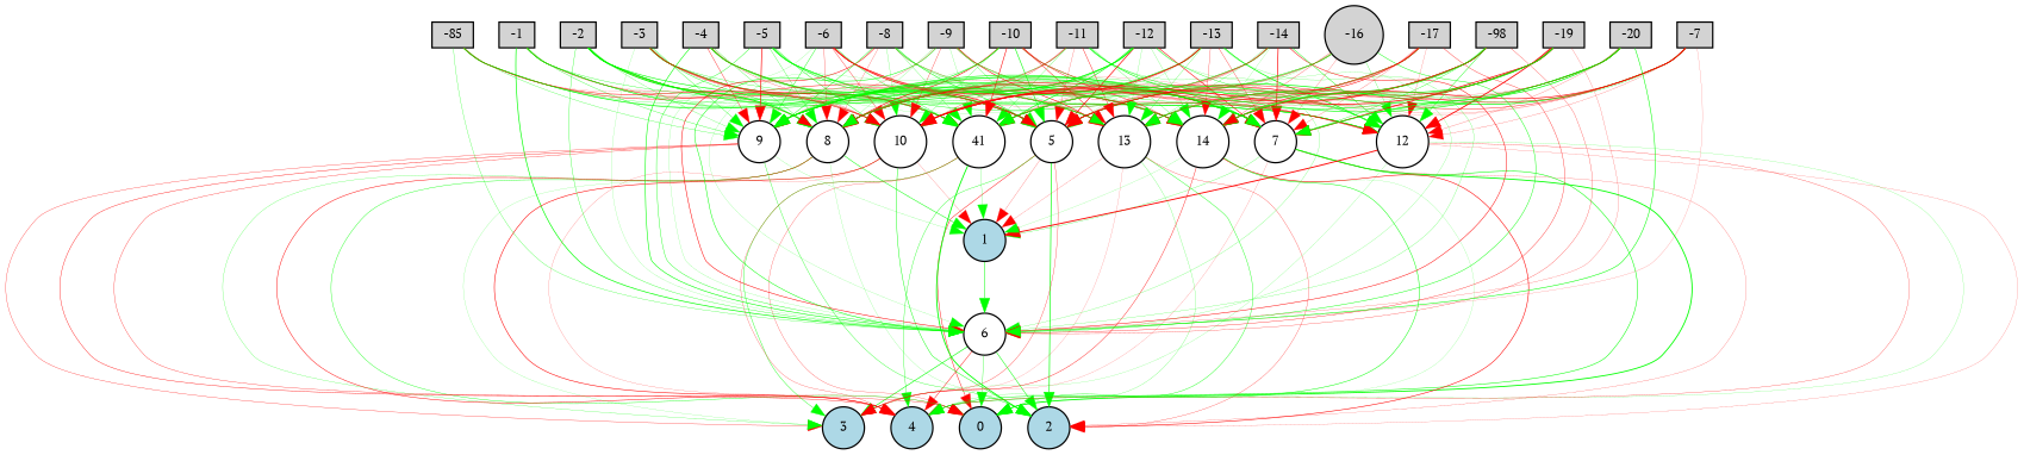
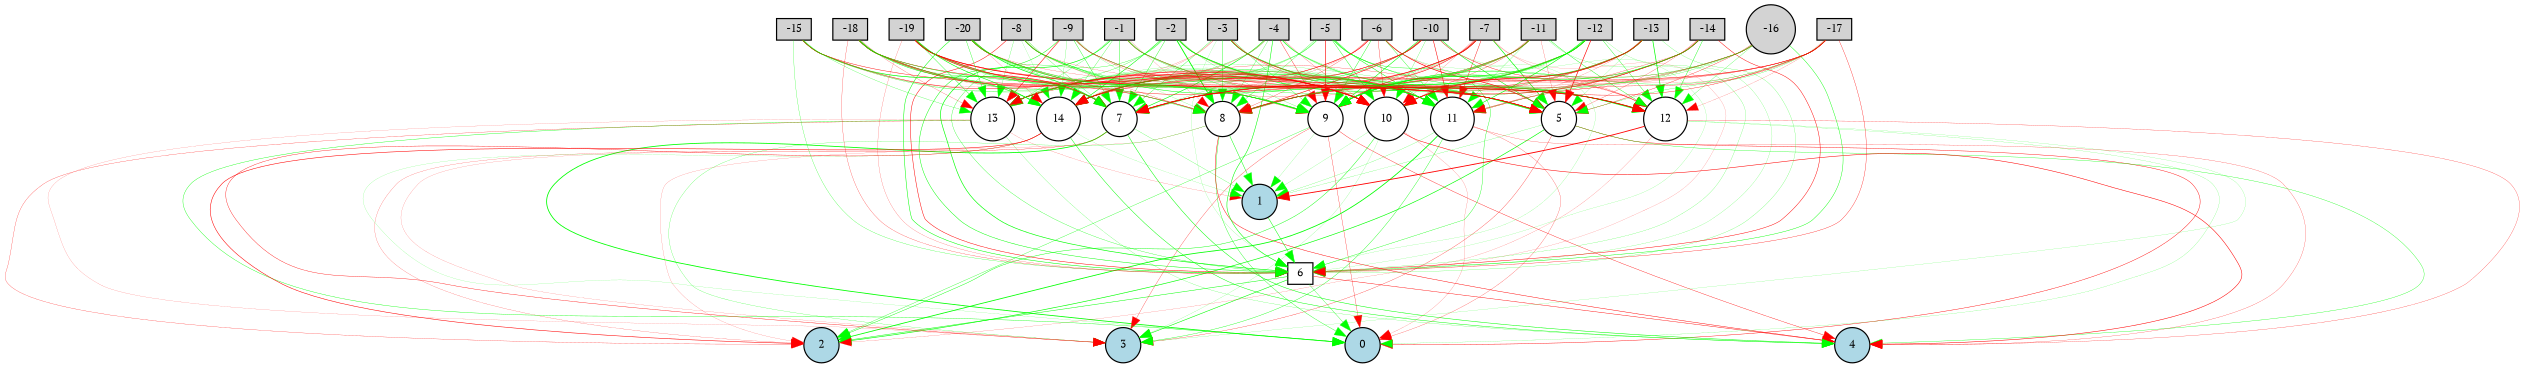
  digraph {
    fontname="PT Serif"
    node [fillcolor=lightgray fontname="PT Serif" fontsize=9 shape=box style=filled]
    edge [color=green fontname="PT Serif" style=solid]
    -1 [height=0.2 width=0.2]
    5 [fillcolor=white height=0.2 shape=circle width=0.2]
-   6 [fillcolor=white height=0.2 shape=circle width=0.2]
+   6 [fillcolor=white height=0.2 width=0.2]
    7 [fillcolor=white height=0.2 shape=circle width=0.2]
    8 [fillcolor=white height=0.2 shape=circle width=0.2]
    9 [fillcolor=white height=0.2 shape=circle width=0.2]
    10 [fillcolor=white height=0.2 shape=circle width=0.2]
-   11 [fillcolor=white height=0.2 shape=circle width=0.2 label=41]
+   11 [fillcolor=white height=0.2 shape=circle width=0.2]
    12 [fillcolor=white height=0.2 shape=circle width=0.2]
    13 [fillcolor=white height=0.2 shape=circle width=0.2]
    14 [fillcolor=white height=0.2 shape=circle width=0.2]
    0 [fillcolor=lightblue height=0.2 shape=circle width=0.2]
    1 [fillcolor=lightblue height=0.2 shape=circle width=0.2]
    2 [fillcolor=lightblue height=0.2 shape=circle width=0.2]
    3 [fillcolor=lightblue height=0.2 shape=circle width=0.2]
    4 [fillcolor=lightblue height=0.2 shape=circle width=0.2]
    -2 [height=0.2 width=0.2]
    -3 [height=0.2 width=0.2]
    -4 [height=0.2 width=0.2]
    -5 [height=0.2 width=0.2]
    -6 [height=0.2 width=0.2]
    -7 [height=0.2 width=0.2]
    -8 [height=0.2 width=0.2]
    -9 [height=0.2 width=0.2]
    -10 [height=0.2 width=0.2]
    -11 [height=0.2 width=0.2]
    -12 [height=0.2 width=0.2]
    -13 [height=0.2 width=0.2]
    -14 [height=0.2 width=0.2]
-   -15 [height=0.2 width=0.2 label=-85]
+   -15 [height=0.2 width=0.2]
    -16 [height=0.2 shape=circle width=0.2]
    -17 [height=0.2 width=0.2]
-   -18 [height=0.2 width=0.2 label=-98]
+   -18 [height=0.2 width=0.2]
    -19 [height=0.2 width=0.2]
    -20 [height=0.2 width=0.2]
    -1 -> 5 [color=red penwidth=0.28071345306438267]
    -1 -> 6 [penwidth=0.5358226151707595]
    -1 -> 7 [penwidth=0.32516988569738947]
    -1 -> 8 [color=red penwidth=0.10378888452011006]
    -1 -> 9 [penwidth=0.24388691347124963]
    -1 -> 10 [penwidth=0.12600461605327415]
    -1 -> 11 [color=red penwidth=0.16762712935524382]
    -1 -> 12 [penwidth=0.2615111623036911]
    -1 -> 13 [penwidth=0.20315569909366743]
    -1 -> 14 [penwidth=0.22025990335280893]
    5 -> 0 [color=red penwidth=0.3478507010151462]
-   5 -> 1 [color=red penwidth=0.1505872015360164]
+   5 -> 1 [penwidth=0.1505872015360164]
    5 -> 2 [penwidth=0.5289056191189802]
    5 -> 3 [color=red penwidth=0.2274508898290415]
    5 -> 4 [penwidth=0.273733091596426]
    6 -> 0 [penwidth=0.2569132512579916]
    6 -> 2 [penwidth=0.39516300184389186]
    6 -> 3 [penwidth=0.4601353224065393]
    6 -> 4 [color=red penwidth=0.34805560243888745]
    7 -> 0 [penwidth=0.6837340763568218]
    7 -> 1 [penwidth=0.18441156261093772]
    7 -> 2 [color=red penwidth=0.1444426162471674]
    7 -> 3 [color=red penwidth=0.10772777178056508]
    7 -> 4 [penwidth=0.4165029485444507]
    8 -> 0 [penwidth=0.29783680907493926]
    8 -> 1 [penwidth=0.38383663775901267]
-   8 -> 2 [penwidth=0.11215359990205737]
+   8 -> 2 [color=red penwidth=0.11215359990205737]
    8 -> 3 [penwidth=0.176300585630631]
    8 -> 4 [color=red penwidth=0.3738890364052635]
    9 -> 0 [color=red penwidth=0.23767585626286705]
    9 -> 1 [penwidth=0.1159442746341664]
    9 -> 2 [penwidth=0.26557735182290787]
    9 -> 3 [color=red penwidth=0.22303064916315035]
    9 -> 4 [color=red penwidth=0.29990572916417757]
    10 -> 0 [color=red penwidth=0.1250671579698378]
-   10 -> 1 [color=red penwidth=0.1264433442238558]
+   10 -> 1 [penwidth=0.1264433442238558]
    10 -> 2 [penwidth=0.35590103896192316]
    10 -> 3 [penwidth=0.11052714569081959]
    10 -> 4 [color=red penwidth=0.4343983013467909]
    11 -> 0 [color=red penwidth=0.18623626390452552]
    11 -> 1 [penwidth=0.16050334280019135]
    11 -> 2 [penwidth=0.6809284115578303]
    11 -> 3 [penwidth=0.3016464452690593]
    11 -> 4 [color=red penwidth=0.18164338721804335]
    12 -> 0 [penwidth=0.12672774387566382]
    12 -> 1 [color=red penwidth=0.7300704136273443]
    12 -> 2 [color=red penwidth=0.121214621109098]
    12 -> 3 [penwidth=0.11308085963688234]
    12 -> 4 [color=red penwidth=0.19780234484139353]
    13 -> 0 [penwidth=0.30936152760575425]
    13 -> 1 [color=red penwidth=0.12450944549565444]
    13 -> 2 [color=red penwidth=0.19892041829737406]
    13 -> 3 [color=red penwidth=0.10634305761333468]
    13 -> 4 [penwidth=0.15876402983600418]
    14 -> 0 [penwidth=0.10536387068588925]
    14 -> 1 [penwidth=0.10491499453338778]
    14 -> 2 [color=red penwidth=0.4432624756425688]
    14 -> 3 [color=red penwidth=0.30484441119002137]
    14 -> 4 [penwidth=0.3853116862799524]
    1 -> 6 [penwidth=0.39192725888619195]
    -2 -> 5 [color=red penwidth=0.14793453259491302]
    -2 -> 6 [penwidth=0.2555558455224347]
    -2 -> 7 [penwidth=0.3053538991808077]
    -2 -> 8 [penwidth=0.7443848730192355]
    -2 -> 9 [penwidth=0.17873321101890696]
    -2 -> 10 [color=red penwidth=0.1828848276026948]
    -2 -> 11 [penwidth=0.4664829692132604]
    -2 -> 12 [penwidth=0.4774356199147285]
    -2 -> 13 [penwidth=0.2432514400103498]
    -2 -> 14 [penwidth=0.4637403018165158]
    -3 -> 5 [penwidth=0.4319984415653254]
    -3 -> 6 [penwidth=0.10851561855485818]
    -3 -> 7 [penwidth=0.25815713150997044]
    -3 -> 8 [penwidth=0.32016803070731226]
    -3 -> 9 [penwidth=0.2526809655285921]
    -3 -> 10 [color=red penwidth=0.274118536743855]
    -3 -> 11 [color=red penwidth=0.48682731314718486]
    -3 -> 12 [penwidth=0.2468429958753588]
    -3 -> 13 [color=red penwidth=0.1381697882256105]
    -3 -> 14 [color=red penwidth=0.12674554312827185]
    -4 -> 5 [penwidth=0.4092907790923602]
    -4 -> 6 [penwidth=0.4522935235670592]
    -4 -> 7 [penwidth=0.5079140557114921]
    -4 -> 8 [penwidth=0.21731124976088811]
    -4 -> 9 [color=red penwidth=0.28804789922122265]
    -4 -> 10 [color=red penwidth=0.1732698150031533]
    -4 -> 11 [penwidth=0.18434926166739013]
    -4 -> 12 [penwidth=0.10988897044721407]
    -4 -> 13 [penwidth=0.22567974429235543]
    -4 -> 14 [color=red penwidth=0.16882869597596395]
    -5 -> 5 [penwidth=0.20331379259153737]
    -5 -> 6 [penwidth=0.3014055392819398]
    -5 -> 7 [penwidth=0.17324666821411716]
    -5 -> 8 [penwidth=0.22628734685370536]
    -5 -> 9 [color=red penwidth=0.5144528243612535]
    -5 -> 10 [penwidth=0.32647593404954983]
    -5 -> 11 [penwidth=0.40069762714632173]
    -5 -> 12 [penwidth=0.335650717014723]
    -5 -> 13 [penwidth=0.15471344689997696]
    -5 -> 14 [penwidth=0.18643040273864264]
    -6 -> 5 [color=red penwidth=0.5721933397674392]
    -6 -> 6 [penwidth=0.11475452462764144]
    -6 -> 7 [color=red penwidth=0.13578869963506862]
    -6 -> 8 [color=red penwidth=0.20998360852519432]
    -6 -> 9 [penwidth=0.32027476586387404]
    -6 -> 10 [color=red penwidth=0.25591012089103726]
    -6 -> 11 [penwidth=0.28855009047169256]
    -6 -> 12 [color=red penwidth=0.14484213946657382]
    -6 -> 13 [color=red penwidth=0.23477867030925764]
    -6 -> 14 [color=red penwidth=0.376677304503627]
    -7 -> 5 [penwidth=0.555301031377251]
    -7 -> 6 [color=red penwidth=0.1056346385409347]
    -7 -> 7 [penwidth=0.23378545039745544]
    -7 -> 8 [color=red penwidth=0.10324433966815381]
+   -7 -> 9 [color=red penwidth=0.46257156697627244]
    -7 -> 10 [color=red penwidth=0.13650208025430194]
    -7 -> 11 [color=red penwidth=0.3378378866239208]
    -7 -> 12 [color=red penwidth=0.14211996217880687]
    -7 -> 13 [color=red penwidth=0.3610379596290014]
    -7 -> 14 [color=red penwidth=0.5125958827514334]
    -8 -> 5 [penwidth=0.41236163109188406]
    -8 -> 6 [color=red penwidth=0.4091960948485731]
    -8 -> 7 [penwidth=0.20968272789586417]
    -8 -> 8 [color=red penwidth=0.16638768844315577]
    -8 -> 9 [penwidth=0.3308975672038568]
    -8 -> 10 [penwidth=0.1566944514956534]
    -8 -> 11 [penwidth=0.17288204453257916]
    -8 -> 12 [color=red penwidth=0.14214827926390783]
    -8 -> 13 [penwidth=0.1801280377237562]
    -8 -> 14 [penwidth=0.11124103343145592]
    -9 -> 5 [penwidth=0.20431533343560343]
    -9 -> 6 [penwidth=0.3911981662201315]
    -9 -> 7 [penwidth=0.30759970312761087]
    -9 -> 8 [penwidth=0.13937660103175517]
    -9 -> 9 [color=red penwidth=0.16250948244121327]
    -9 -> 10 [color=red penwidth=0.2325833544875565]
    -9 -> 11 [penwidth=0.1337585139625608]
    -9 -> 12 [color=red penwidth=0.1680721873917207]
    -9 -> 13 [color=red penwidth=0.44493855198866394]
    -9 -> 14 [penwidth=0.16922753390621043]
    -10 -> 5 [penwidth=0.45648553538243775]
    -10 -> 6 [penwidth=0.11033336664126274]
    -10 -> 7 [penwidth=0.3065900606572405]
    -10 -> 8 [color=red penwidth=0.4654035698107125]
    -10 -> 9 [penwidth=0.4646131537216973]
    -10 -> 10 [penwidth=0.18191062270107428]
    -10 -> 11 [color=red penwidth=0.4463583993474859]
    -10 -> 12 [color=red penwidth=0.31914162650585876]
    -10 -> 13 [color=red penwidth=0.33784205357025565]
    -10 -> 14 [color=red penwidth=0.32675363332370944]
    -11 -> 5 [color=red penwidth=0.16322209081066638]
    -11 -> 6 [penwidth=0.15363359962298884]
    -11 -> 7 [penwidth=0.4564855415394834]
    -11 -> 8 [color=red penwidth=0.3636559977019296]
    -11 -> 9 [penwidth=0.1985006845097399]
    -11 -> 10 [color=red penwidth=0.20336445890242016]
    -11 -> 11 [penwidth=0.17617083453054153]
    -11 -> 12 [penwidth=0.325896098626433]
    -11 -> 13 [color=red penwidth=0.3153972741781186]
    -11 -> 14 [penwidth=0.19271341833783523]
    -12 -> 5 [color=red penwidth=0.5382198633714432]
    -12 -> 6 [penwidth=0.13229064886195738]
    -12 -> 7 [color=red penwidth=0.4382989198027353]
    -12 -> 8 [penwidth=0.6040957120757608]
    -12 -> 9 [penwidth=0.3854742777971616]
    -12 -> 10 [penwidth=0.2770682505926096]
    -12 -> 11 [penwidth=0.5099601989138807]
    -12 -> 12 [penwidth=0.2967026483225495]
    -12 -> 13 [penwidth=0.14010606350601612]
    -12 -> 14 [penwidth=0.1521818318136835]
    -13 -> 5 [penwidth=0.11539066843379697]
    -13 -> 6 [penwidth=0.1637613343799733]
    -13 -> 7 [color=red penwidth=0.23991835706638862]
    -13 -> 8 [color=red penwidth=0.17545407493260795]
    -13 -> 9 [penwidth=0.5305494699904025]
    -13 -> 10 [color=red penwidth=0.6114548366892648]
    -13 -> 11 [color=red penwidth=0.11904072430537707]
    -13 -> 12 [penwidth=0.5806278935089495]
    -13 -> 13 [penwidth=0.18167804620479355]
    -13 -> 14 [color=red penwidth=0.2084940852450462]
    -14 -> 5 [color=red penwidth=0.18829454352205227]
    -14 -> 6 [color=red penwidth=0.386169665725865]
    -14 -> 7 [color=red penwidth=0.5365139236838674]
    -14 -> 8 [color=red penwidth=0.2113114053105191]
    -14 -> 9 [penwidth=0.424570394769061]
    -14 -> 10 [color=red penwidth=0.1552874122300329]
    -14 -> 11 [color=red penwidth=0.19407019209142645]
    -14 -> 12 [penwidth=0.3259745217177572]
    -14 -> 13 [penwidth=0.1592032976239533]
    -14 -> 14 [penwidth=0.10638220148718783]
    -15 -> 5 [color=red penwidth=0.36453571819368713]
    -15 -> 6 [penwidth=0.2107161651658639]
    -15 -> 7 [penwidth=0.5258343134092353]
    -15 -> 8 [color=red penwidth=0.10451271083244255]
    -15 -> 9 [penwidth=0.21209239794981619]
    -15 -> 10 [color=red penwidth=0.38853053372955426]
    -15 -> 11 [penwidth=0.12686124209702554]
    -15 -> 13 [penwidth=0.20397683474395437]
    -15 -> 14 [penwidth=0.11472012070540324]
    -16 -> 5 [color=red penwidth=0.2632527082985918]
    -16 -> 6 [penwidth=0.354104458875238]
    -16 -> 7 [color=red penwidth=0.1509540712544634]
    -16 -> 8 [penwidth=0.15386267926990335]
    -16 -> 9 [penwidth=0.28231337978449467]
    -16 -> 10 [color=red penwidth=0.11575359868263703]
    -16 -> 11 [penwidth=0.19662959368222307]
    -16 -> 12 [penwidth=0.19139951955841905]
    -16 -> 13 [penwidth=0.1460086583258431]
    -16 -> 14 [color=red penwidth=0.20112989947852078]
    -17 -> 5 [penwidth=0.19849036454163463]
    -17 -> 6 [color=red penwidth=0.2692562946373525]
    -17 -> 7 [color=red penwidth=0.15864982232721303]
    -17 -> 8 [color=red penwidth=0.2982502437255967]
    -17 -> 9 [penwidth=0.2552578168756342]
    -17 -> 10 [color=red penwidth=0.10635707228213107]
    -17 -> 11 [color=red penwidth=0.25640099530703614]
    -17 -> 12 [color=red penwidth=0.12784698281280288]
    -17 -> 13 [color=red penwidth=0.24166604478451534]
    -17 -> 14 [color=red penwidth=0.42930124669043745]
    -18 -> 5 [color=red penwidth=0.3827789790130143]
    -18 -> 6 [color=red penwidth=0.1961864345844313]
    -18 -> 7 [penwidth=0.26838409915769623]
    -18 -> 8 [color=red penwidth=0.3872839282189442]
    -18 -> 9 [color=red penwidth=0.13273736336169467]
    -18 -> 10 [color=red penwidth=0.5369718318475866]
    -18 -> 11 [penwidth=0.26773536626429273]
    -18 -> 12 [penwidth=0.3195973496547878]
    -18 -> 13 [color=red penwidth=0.17303015051852294]
    -18 -> 14 [penwidth=0.4569015310947607]
    -19 -> 5 [color=red penwidth=0.2734235414169972]
    -19 -> 6 [color=red penwidth=0.1446829504295678]
    -19 -> 7 [color=red penwidth=0.5696362727764768]
    -19 -> 8 [penwidth=0.15804079140302302]
    -19 -> 9 [penwidth=0.3589939612773335]
    -19 -> 10 [color=red penwidth=0.5830600443810592]
    -19 -> 11 [penwidth=0.10162675976545764]
    -19 -> 12 [color=red penwidth=0.6866043853946207]
    -19 -> 13 [penwidth=0.3043466083063562]
    -19 -> 14 [penwidth=0.5068496783156717]
    -20 -> 5 [color=red penwidth=0.334063231639226]
    -20 -> 6 [penwidth=0.42387401881433706]
    -20 -> 7 [penwidth=0.577268072143997]
    -20 -> 8 [penwidth=0.22060043920309158]
    -20 -> 9 [penwidth=0.5000867815953993]
    -20 -> 10 [color=red penwidth=0.12206845330613572]
    -20 -> 11 [penwidth=0.3936083543533263]
    -20 -> 12 [color=red penwidth=0.15252064668646031]
    -20 -> 13 [penwidth=0.2864238643794186]
    -20 -> 14 [color=red penwidth=0.12990783986570104]
  }
